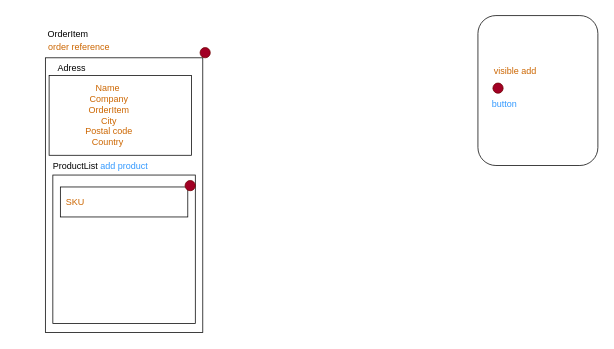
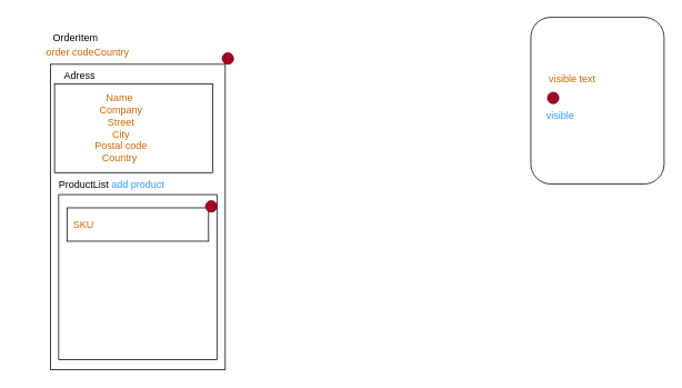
  <mxCell id="0" />
  <mxCell id="1" parent="0" />
  <mxCell id="2" value="" style="group" vertex="1" connectable="0" parent="1"><mxGeometry x="20" y="30" width="260" height="412.72" as="geometry" /></mxCell>
  <mxCell id="3" value="OrderItem" style="text;html=1;align=center;verticalAlign=middle;resizable=0;points=[];autosize=1;strokeColor=none;fillColor=none;" vertex="1" parent="2"><mxGeometry x="30" width="80" height="30" as="geometry" /></mxCell>
  <mxCell id="4" value="" style="rounded=0;whiteSpace=wrap;html=1;" vertex="1" parent="2"><mxGeometry x="40" y="46.356" width="210" height="366.364" as="geometry" /></mxCell>
  <mxCell id="5" value="" style="ellipse;whiteSpace=wrap;html=1;aspect=fixed;labelBackgroundColor=none;fontSize=12;fontColor=#ffffff;fillColor=#a20025;strokeColor=#6F0000;" vertex="1" parent="2"><mxGeometry x="246.36" y="32.72" width="13.64" height="13.64" as="geometry" /></mxCell>
- <mxCell id="6" value="order reference" style="text;html=1;strokeColor=none;fillColor=none;align=center;verticalAlign=middle;whiteSpace=wrap;rounded=0;fontColor=#CC6600;" vertex="1" parent="2"><mxGeometry y="18.18" width="170" height="30" as="geometry" /></mxCell>
+ <mxCell id="6" value="order codeCountry" style="text;html=1;strokeColor=none;fillColor=none;align=center;verticalAlign=middle;whiteSpace=wrap;rounded=0;fontColor=#CC6600;" vertex="1" parent="2"><mxGeometry y="18.18" width="170" height="30" as="geometry" /></mxCell>
  <mxCell id="7" value="" style="group" vertex="1" connectable="0" parent="2"><mxGeometry x="40" y="176.356" width="200" height="224.544" as="geometry" /></mxCell>
  <mxCell id="8" value="" style="rounded=0;whiteSpace=wrap;html=1;labelBackgroundColor=none;fontSize=12;fontColor=#CC6600;" vertex="1" parent="7"><mxGeometry x="10" y="26.364" width="190" height="198.18" as="geometry" /></mxCell>
  <mxCell id="9" value="ProductList" style="text;html=1;align=center;verticalAlign=middle;resizable=0;points=[];autosize=1;strokeColor=none;fillColor=none;" vertex="1" parent="7"><mxGeometry width="80" height="30" as="geometry" /></mxCell>
  <mxCell id="10" value="&lt;font color=&quot;#3399ff&quot;&gt;add product&lt;/font&gt;" style="text;html=1;align=center;verticalAlign=middle;resizable=0;points=[];autosize=1;strokeColor=none;fillColor=none;fontSize=12;fontColor=#FFFFFF;" vertex="1" parent="7"><mxGeometry x="60" y="0.004" width="90" height="30" as="geometry" /></mxCell>
  <mxCell id="11" value="" style="group" vertex="1" connectable="0" parent="7"><mxGeometry x="10" y="33.644" width="190" height="48.64" as="geometry" /></mxCell>
  <mxCell id="12" value="" style="rounded=0;whiteSpace=wrap;html=1;labelBackgroundColor=none;fontSize=12;fontColor=#CC6600;" vertex="1" parent="11"><mxGeometry x="10" y="8.64" width="170" height="40" as="geometry" /></mxCell>
  <mxCell id="13" value="SKU" style="text;html=1;strokeColor=none;fillColor=none;align=center;verticalAlign=middle;whiteSpace=wrap;rounded=0;labelBackgroundColor=none;fontSize=12;fontColor=#CC6600;" vertex="1" parent="11"><mxGeometry y="13.64" width="60" height="30" as="geometry" /></mxCell>
  <mxCell id="14" value="" style="ellipse;whiteSpace=wrap;html=1;aspect=fixed;labelBackgroundColor=none;fontSize=12;fontColor=#ffffff;fillColor=#a20025;strokeColor=#6F0000;" vertex="1" parent="11"><mxGeometry x="176.36" width="13.64" height="13.64" as="geometry" /></mxCell>
  <mxCell id="15" value="" style="group" vertex="1" connectable="0" parent="2"><mxGeometry x="25" y="46.356" width="210" height="130.0" as="geometry" /></mxCell>
  <mxCell id="16" value="" style="rounded=0;whiteSpace=wrap;html=1;" vertex="1" parent="15"><mxGeometry x="20" y="23.636" width="190" height="106.364" as="geometry" /></mxCell>
  <mxCell id="17" value="Adress" style="text;html=1;align=center;verticalAlign=middle;resizable=0;points=[];autosize=1;strokeColor=none;fillColor=none;" vertex="1" parent="15"><mxGeometry x="20" width="60" height="30" as="geometry" /></mxCell>
- <mxCell id="18" value="&lt;font style=&quot;font-size: 12px;&quot;&gt;&lt;span style=&quot;font-family: sans-serif; text-align: start;&quot;&gt;Name&amp;nbsp;&lt;/span&gt;&lt;br style=&quot;font-family: sans-serif; text-align: start;&quot;&gt;&lt;span style=&quot;font-family: sans-serif; text-align: start;&quot;&gt;Company&lt;/span&gt;&lt;br style=&quot;font-family: sans-serif; text-align: start;&quot;&gt;&lt;span style=&quot;font-family: sans-serif; text-align: start;&quot;&gt;OrderItem&lt;br&gt;&lt;/span&gt;&lt;span style=&quot;font-family: sans-serif; text-align: start;&quot;&gt;City&lt;/span&gt;&lt;br style=&quot;font-family: sans-serif; text-align: start;&quot;&gt;&lt;span style=&quot;font-family: sans-serif; text-align: start;&quot;&gt;Postal code&lt;/span&gt;&lt;span style=&quot;font-family: sans-serif; text-align: start;&quot;&gt;&lt;/span&gt;&lt;br style=&quot;font-family: sans-serif; text-align: start;&quot;&gt;&lt;span style=&quot;font-family: sans-serif; text-align: start;&quot;&gt;Country&lt;/span&gt;&lt;span style=&quot;color: rgb(32, 33, 34); font-family: sans-serif; text-align: start;&quot;&gt;&amp;nbsp;&lt;/span&gt;&lt;/font&gt;" style="text;html=1;strokeColor=none;fillColor=none;align=center;verticalAlign=middle;whiteSpace=wrap;rounded=0;fontColor=#CC6600;" vertex="1" parent="15"><mxGeometry y="59.091" width="200" height="35.455" as="geometry" /></mxCell>
+ <mxCell id="18" value="&lt;font style=&quot;font-size: 12px;&quot;&gt;&lt;span style=&quot;font-family: sans-serif; text-align: start;&quot;&gt;Name&amp;nbsp;&lt;/span&gt;&lt;br style=&quot;font-family: sans-serif; text-align: start;&quot;&gt;&lt;span style=&quot;font-family: sans-serif; text-align: start;&quot;&gt;Company&lt;/span&gt;&lt;br style=&quot;font-family: sans-serif; text-align: start;&quot;&gt;&lt;span style=&quot;font-family: sans-serif; text-align: start;&quot;&gt;Street&lt;br&gt;&lt;/span&gt;&lt;span style=&quot;font-family: sans-serif; text-align: start;&quot;&gt;City&lt;/span&gt;&lt;br style=&quot;font-family: sans-serif; text-align: start;&quot;&gt;&lt;span style=&quot;font-family: sans-serif; text-align: start;&quot;&gt;Postal code&lt;/span&gt;&lt;span style=&quot;font-family: sans-serif; text-align: start;&quot;&gt;&lt;/span&gt;&lt;br style=&quot;font-family: sans-serif; text-align: start;&quot;&gt;&lt;span style=&quot;font-family: sans-serif; text-align: start;&quot;&gt;Country&lt;/span&gt;&lt;span style=&quot;color: rgb(32, 33, 34); font-family: sans-serif; text-align: start;&quot;&gt;&amp;nbsp;&lt;/span&gt;&lt;/font&gt;" style="text;html=1;strokeColor=none;fillColor=none;align=center;verticalAlign=middle;whiteSpace=wrap;rounded=0;fontColor=#CC6600;" vertex="1" parent="15"><mxGeometry y="59.091" width="200" height="35.455" as="geometry" /></mxCell>
  <mxCell id="19" value="" style="rounded=1;whiteSpace=wrap;html=1;labelBackgroundColor=none;fontSize=12;fontColor=#CC6600;" vertex="1" parent="1"><mxGeometry x="637" y="20" width="160" height="200" as="geometry" /></mxCell>
  <mxCell id="20" value="Component" style="text;html=1;strokeColor=none;fillColor=none;align=center;verticalAlign=middle;whiteSpace=wrap;rounded=0;labelBackgroundColor=none;fontSize=12;fontColor=#FFFFFF;" vertex="1" parent="1"><mxGeometry x="657" y="60" width="60" height="30" as="geometry" /></mxCell>
- <mxCell id="21" value="visible add" style="text;html=1;strokeColor=none;fillColor=none;align=center;verticalAlign=middle;whiteSpace=wrap;rounded=0;labelBackgroundColor=none;fontSize=12;fontColor=#CC6600;" vertex="1" parent="1"><mxGeometry x="657" y="80" width="60" height="30" as="geometry" /></mxCell>
+ <mxCell id="21" value="visible text" style="text;html=1;strokeColor=none;fillColor=none;align=center;verticalAlign=middle;whiteSpace=wrap;rounded=0;labelBackgroundColor=none;fontSize=12;fontColor=#CC6600;" vertex="1" parent="1"><mxGeometry x="657" y="80" width="60" height="30" as="geometry" /></mxCell>
  <mxCell id="22" value="" style="ellipse;whiteSpace=wrap;html=1;aspect=fixed;labelBackgroundColor=none;fontSize=12;fontColor=#ffffff;fillColor=#a20025;strokeColor=#6F0000;" vertex="1" parent="1"><mxGeometry x="657" y="110" width="13.64" height="13.64" as="geometry" /></mxCell>
  <mxCell id="23" value="&lt;font color=&quot;#ffffff&quot;&gt;delete button&lt;/font&gt;" style="text;html=1;strokeColor=none;fillColor=none;align=center;verticalAlign=middle;whiteSpace=wrap;rounded=0;labelBackgroundColor=none;fontSize=12;fontColor=#CC6600;" vertex="1" parent="1"><mxGeometry x="657" y="101.82" width="110" height="30" as="geometry" /></mxCell>
- <mxCell id="24" value="&lt;font color=&quot;#3399ff&quot;&gt;button&lt;/font&gt;" style="text;html=1;align=center;verticalAlign=middle;resizable=0;points=[];autosize=1;strokeColor=none;fillColor=none;fontSize=12;fontColor=#FFFFFF;" vertex="1" parent="1"><mxGeometry x="642" y="123.64" width="60" height="30" as="geometry" /></mxCell>
+ <mxCell id="24" value="&lt;font color=&quot;#3399ff&quot;&gt;visible&lt;/font&gt;" style="text;html=1;align=center;verticalAlign=middle;resizable=0;points=[];autosize=1;strokeColor=none;fillColor=none;fontSize=12;fontColor=#FFFFFF;" vertex="1" parent="1"><mxGeometry x="642" y="123.64" width="60" height="30" as="geometry" /></mxCell>
